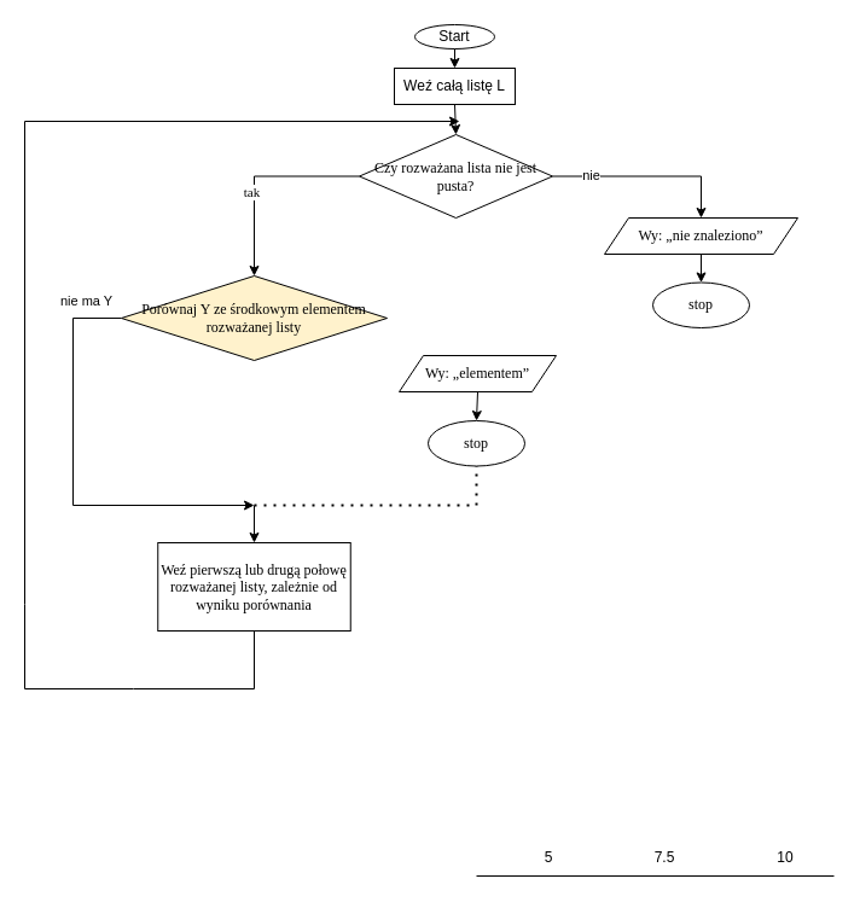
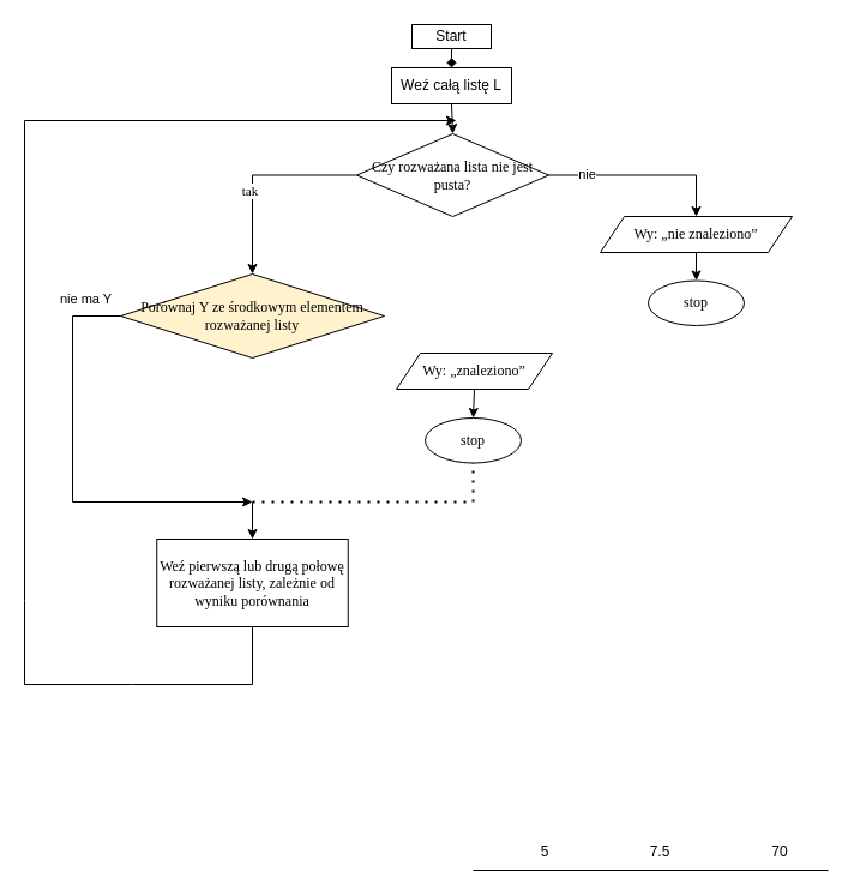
  <mxCell id="0" />
  <mxCell id="1" parent="0" />
- <mxCell id="2" value="Start" style="ellipse;whiteSpace=wrap;html=1;" parent="1" vertex="1"><mxGeometry x="343" y="20" width="66" height="20" as="geometry" /></mxCell>
+ <mxCell id="2" value="Start" style="whiteSpace=wrap;html=1;rounded=0;" parent="1" vertex="1"><mxGeometry x="343" y="20" width="66" height="20" as="geometry" /></mxCell>
  <mxCell id="3" value="Weź całą listę L" style="rounded=0;whiteSpace=wrap;html=1;verticalAlign=middle;" parent="1" vertex="1"><mxGeometry x="326" y="56" width="100" height="30" as="geometry" /></mxCell>
  <mxCell id="4" value="Czy rozważana lista nie jest pusta?" style="rhombus;whiteSpace=wrap;html=1;fontFamily=Verdana;" parent="1" vertex="1"><mxGeometry x="297" y="111" width="160" height="69" as="geometry" /></mxCell>
  <mxCell id="5" value="Porównaj Y ze środkowym elementem rozważanej listy" style="rhombus;whiteSpace=wrap;html=1;fontFamily=Verdana;fillColor=#fff2cc;" parent="1" vertex="1"><mxGeometry x="100" y="228" width="220" height="70" as="geometry" /></mxCell>
- <mxCell id="6" value="" style="endArrow=classic;html=1;fontFamily=Verdana;entryX=0.5;entryY=0;entryDx=0;entryDy=0;exitX=0.5;exitY=1;exitDx=0;exitDy=0;" parent="1" source="2" target="3" edge="1"><mxGeometry width="50" height="50" relative="1" as="geometry"><mxPoint x="376" y="10" as="sourcePoint" /><mxPoint x="376.25" y="-40.711" as="targetPoint" /></mxGeometry></mxCell>
+ <mxCell id="6" value="" style="endArrow=diamond;html=1;fontFamily=Verdana;entryX=0.5;entryY=0;entryDx=0;entryDy=0;exitX=0.5;exitY=1;exitDx=0;exitDy=0;" parent="1" source="2" target="3" edge="1"><mxGeometry width="50" height="50" relative="1" as="geometry"><mxPoint x="376" y="10" as="sourcePoint" /><mxPoint x="376.25" y="-40.711" as="targetPoint" /></mxGeometry></mxCell>
  <mxCell id="7" value="" style="endArrow=classic;html=1;fontFamily=Verdana;exitX=0.5;exitY=1;exitDx=0;exitDy=0;entryX=0.5;entryY=0;entryDx=0;entryDy=0;" parent="1" source="3" target="4" edge="1"><mxGeometry width="50" height="50" relative="1" as="geometry"><mxPoint x="70" y="180" as="sourcePoint" /><mxPoint x="375.833" y="90" as="targetPoint" /></mxGeometry></mxCell>
  <mxCell id="8" value="" style="edgeStyle=segmentEdgeStyle;endArrow=classic;html=1;fontFamily=Verdana;exitX=0;exitY=0.5;exitDx=0;exitDy=0;rounded=0;entryX=0.5;entryY=0;entryDx=0;entryDy=0;" parent="1" source="4" target="5" edge="1"><mxGeometry width="50" height="50" relative="1" as="geometry"><mxPoint x="80" y="220" as="sourcePoint" /><mxPoint x="245" y="200" as="targetPoint" /></mxGeometry></mxCell>
  <mxCell id="9" value="tak" style="edgeLabel;html=1;align=center;verticalAlign=middle;resizable=0;points=[];fontFamily=Verdana;" parent="8" vertex="1" connectable="0"><mxGeometry x="0.175" y="-3" relative="1" as="geometry"><mxPoint as="offset" /></mxGeometry></mxCell>
  <mxCell id="10" value="Weź pierwszą lub drugą połowę rozważanej listy, zależnie od wyniku porównania" style="rounded=0;whiteSpace=wrap;html=1;fontFamily=Verdana;" parent="1" vertex="1"><mxGeometry x="130.25" y="449" width="159.5" height="73" as="geometry" /></mxCell>
  <mxCell id="11" value="" style="endArrow=classic;html=1;fontFamily=Verdana;entryX=0.5;entryY=0;entryDx=0;entryDy=0;exitX=0.5;exitY=1;exitDx=0;exitDy=0;" parent="1" source="17" target="18" edge="1"><mxGeometry width="50" height="50" relative="1" as="geometry"><mxPoint x="409.25" y="353" as="sourcePoint" /><mxPoint x="409" y="368" as="targetPoint" /></mxGeometry></mxCell>
  <mxCell id="12" value="" style="edgeStyle=orthogonalEdgeStyle;rounded=0;orthogonalLoop=1;jettySize=auto;html=1;" parent="1" source="13" target="16" edge="1"><mxGeometry relative="1" as="geometry" /></mxCell>
  <mxCell id="13" value="Wy: „nie znaleziono”" style="shape=parallelogram;perimeter=parallelogramPerimeter;whiteSpace=wrap;html=1;fixedSize=1;fontFamily=Verdana;" parent="1" vertex="1"><mxGeometry x="500" y="180" width="160" height="30" as="geometry" /></mxCell>
  <mxCell id="14" value="" style="edgeStyle=elbowEdgeStyle;elbow=horizontal;endArrow=classic;html=1;fontFamily=Verdana;exitX=1;exitY=0.5;exitDx=0;exitDy=0;entryX=0.5;entryY=0;entryDx=0;entryDy=0;rounded=0;" parent="1" source="4" target="13" edge="1"><mxGeometry width="50" height="50" relative="1" as="geometry"><mxPoint x="570" y="180" as="sourcePoint" /><mxPoint x="620" y="130" as="targetPoint" /><Array as="points"><mxPoint x="580" y="210" /></Array></mxGeometry></mxCell>
  <mxCell id="15" value="nie" style="edgeLabel;html=1;align=center;verticalAlign=middle;resizable=0;points=[];" parent="14" vertex="1" connectable="0"><mxGeometry x="-0.612" y="1" relative="1" as="geometry"><mxPoint as="offset" /></mxGeometry></mxCell>
  <mxCell id="16" value="stop" style="ellipse;whiteSpace=wrap;html=1;fontFamily=Verdana;" parent="1" vertex="1"><mxGeometry x="540" y="233.5" width="80" height="37.5" as="geometry" /></mxCell>
- <mxCell id="17" value="Wy: „elementem”" style="shape=parallelogram;perimeter=parallelogramPerimeter;whiteSpace=wrap;html=1;fixedSize=1;fontFamily=Verdana;" parent="1" vertex="1"><mxGeometry x="330" y="294" width="130" height="30" as="geometry" /></mxCell>
+ <mxCell id="17" value="Wy: „znaleziono”" style="shape=parallelogram;perimeter=parallelogramPerimeter;whiteSpace=wrap;html=1;fixedSize=1;fontFamily=Verdana;" parent="1" vertex="1"><mxGeometry x="330" y="294" width="130" height="30" as="geometry" /></mxCell>
  <mxCell id="18" value="stop" style="ellipse;whiteSpace=wrap;html=1;fontFamily=Verdana;" parent="1" vertex="1"><mxGeometry x="354" y="348" width="80" height="37.5" as="geometry" /></mxCell>
  <mxCell id="19" value="" style="endArrow=classic;html=1;exitX=0;exitY=0.5;exitDx=0;exitDy=0;rounded=0;" parent="1" source="5" edge="1"><mxGeometry width="50" height="50" relative="1" as="geometry"><mxPoint x="50" y="428" as="sourcePoint" /><mxPoint x="210" y="418" as="targetPoint" /><Array as="points"><mxPoint x="60" y="263" /><mxPoint x="60" y="418" /></Array></mxGeometry></mxCell>
  <mxCell id="20" value="nie ma Y" style="edgeLabel;html=1;align=center;verticalAlign=middle;resizable=0;points=[];" parent="19" vertex="1" connectable="0"><mxGeometry x="-0.037" y="1" relative="1" as="geometry"><mxPoint x="9" y="-141" as="offset" /></mxGeometry></mxCell>
  <mxCell id="21" value="" style="endArrow=none;dashed=1;html=1;dashPattern=1 3;strokeWidth=2;entryX=0.5;entryY=1;entryDx=0;entryDy=0;rounded=0;" parent="1" target="18" edge="1"><mxGeometry width="50" height="50" relative="1" as="geometry"><mxPoint x="210" y="418" as="sourcePoint" /><mxPoint x="420" y="338" as="targetPoint" /><Array as="points"><mxPoint x="394" y="418" /></Array></mxGeometry></mxCell>
  <mxCell id="22" value="" style="endArrow=classic;html=1;entryX=0.5;entryY=0;entryDx=0;entryDy=0;" parent="1" target="10" edge="1"><mxGeometry width="50" height="50" relative="1" as="geometry"><mxPoint x="210" y="418" as="sourcePoint" /><mxPoint x="70" y="468" as="targetPoint" /></mxGeometry></mxCell>
  <mxCell id="23" value="" style="endArrow=classic;html=1;exitX=0.5;exitY=1;exitDx=0;exitDy=0;rounded=0;" parent="1" source="10" edge="1"><mxGeometry width="50" height="50" relative="1" as="geometry"><mxPoint x="120" y="620" as="sourcePoint" /><mxPoint x="380" y="100" as="targetPoint" /><Array as="points"><mxPoint x="210" y="570" /><mxPoint x="110" y="570" /><mxPoint x="20" y="570" /><mxPoint x="20" y="500" /><mxPoint x="20" y="100" /></Array></mxGeometry></mxCell>
  <mxCell id="24" value="" style="endArrow=none;html=1;" parent="1" edge="1"><mxGeometry width="50" height="50" relative="1" as="geometry"><mxPoint x="394" y="725" as="sourcePoint" /><mxPoint x="690" y="725" as="targetPoint" /></mxGeometry></mxCell>
  <mxCell id="25" value="5" style="text;html=1;strokeColor=none;fillColor=none;align=center;verticalAlign=middle;whiteSpace=wrap;rounded=0;" parent="1" vertex="1"><mxGeometry x="434" y="700" width="40" height="20" as="geometry" /></mxCell>
- <mxCell id="26" value="10" style="text;html=1;strokeColor=none;fillColor=none;align=center;verticalAlign=middle;whiteSpace=wrap;rounded=0;" parent="1" vertex="1"><mxGeometry x="630" y="700" width="40" height="20" as="geometry" /></mxCell>
+ <mxCell id="26" value="70" style="text;html=1;strokeColor=none;fillColor=none;align=center;verticalAlign=middle;whiteSpace=wrap;rounded=0;" parent="1" vertex="1"><mxGeometry x="630" y="700" width="40" height="20" as="geometry" /></mxCell>
  <mxCell id="27" value="7.5" style="text;html=1;strokeColor=none;fillColor=none;align=center;verticalAlign=middle;whiteSpace=wrap;rounded=0;" parent="1" vertex="1"><mxGeometry x="530" y="700" width="40" height="20" as="geometry" /></mxCell>
